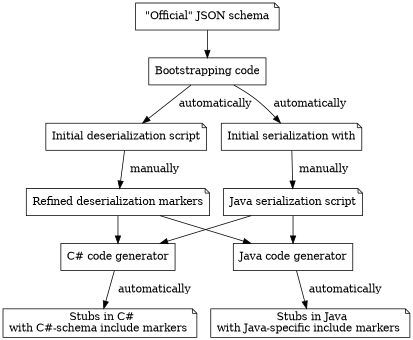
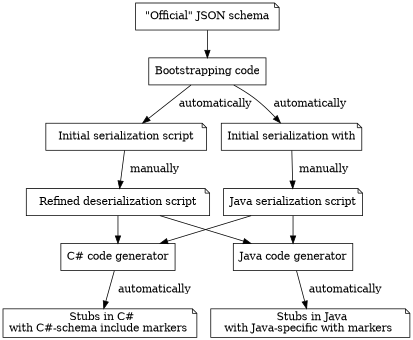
  digraph {
    node [shape=note]
    n1 [label=< "Official" JSON schema >]
    n2 [label="Bootstrapping code" shape=box]
-   n3 [label="Initial deserialization script"]
+   n3 [label="Initial serialization script"]
    n4 [label="Initial serialization with"]
-   n5 [label="Refined deserialization markers"]
+   n5 [label="Refined deserialization script"]
    n6 [label="Java serialization script"]
    n7 [label="C# code generator" shape=box]
    n8 [label="Java code generator" shape=box]
    n9 [label=< Stubs in C#<br/>with C#-schema include markers >]
-   n10 [label=< Stubs in Java<br/>with Java-specific include markers >]
+   n10 [label=< Stubs in Java<br/>with Java-specific with markers >]
    n1 -> n2
    n2 -> n3 [label="  automatically"]
    n2 -> n4 [label="  automatically"]
    n3 -> n5 [label="  manually"]
    n4 -> n6 [label="  manually"]
    n5 -> n7
    n5 -> n8
    n6 -> n7
    n6 -> n8
    n7 -> n9 [label="  automatically"]
    n8 -> n10 [label="  automatically"]
  }
